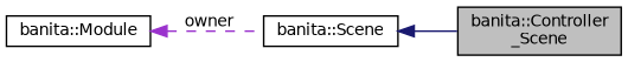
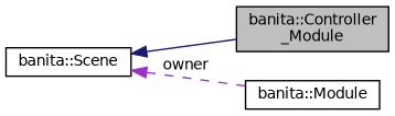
  digraph {
    rankdir=LR
    node [color=black fillcolor=white fontname=Helvetica fontsize=10 shape=record style=filled]
    edge [dir=back fontname=Helvetica fontsize=10 labelfontname=Helvetica labelfontsize=10]
-   n1 [fillcolor=grey75 fontcolor=black height=0.2 label="banita::Controller\l_Scene" width=0.4]
+   n1 [fillcolor=grey75 fontcolor=black height=0.2 label="banita::Controller\l_Module" width=0.4]
    n2 [height=0.2 label="banita::Module" width=0.4]
    n3 [height=0.2 label="banita::Scene" width=0.4]
    n3 -> n1 [color=midnightblue style=solid]
-   n2 -> n3 [color=darkorchid3 label=" owner" style=dashed]
+   n3 -> n2 [color=darkorchid3 label=" owner" style=dashed]
  }
